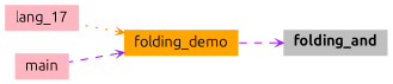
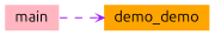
  digraph {
    fontname=Ubuntu
    rankdir=RL
    node [color=blue fillcolor=lightpink fontname=Ubuntu fontsize=12 shape=plaintext style=filled]
    edge [arrowhead=open arrowsize=0.5 arrowtail=open color=purple dir=back fontname=Ubuntu fontsize=15 labelfontsize=15 style=dashed]
-   n1 [color=black fillcolor=grey75 fontcolor=black height=0.2 label=<<b>folding_and</b>> width=0.4]
-   n2 [fillcolor=orange height=0.2 label=folding_demo width=0.4]
-   n3 [color=gray40 height=0.2 label=lang_17 width=0.4]
+   n2 [fillcolor=orange height=0.2 label=demo_demo width=0.4]
    n4 [height=0.2 label=main width=0.4]
-   n1 -> n2
-   n2 -> n3 [color=darkorange style=dotted]
    n2 -> n4
  }
